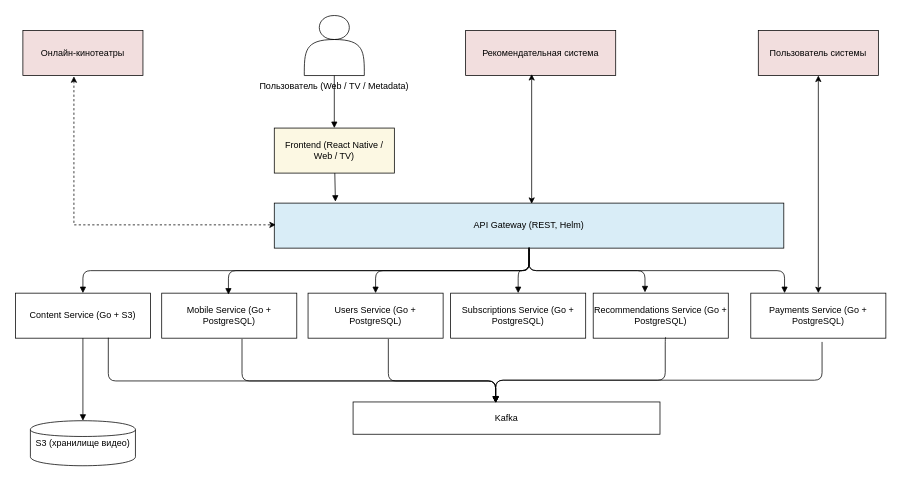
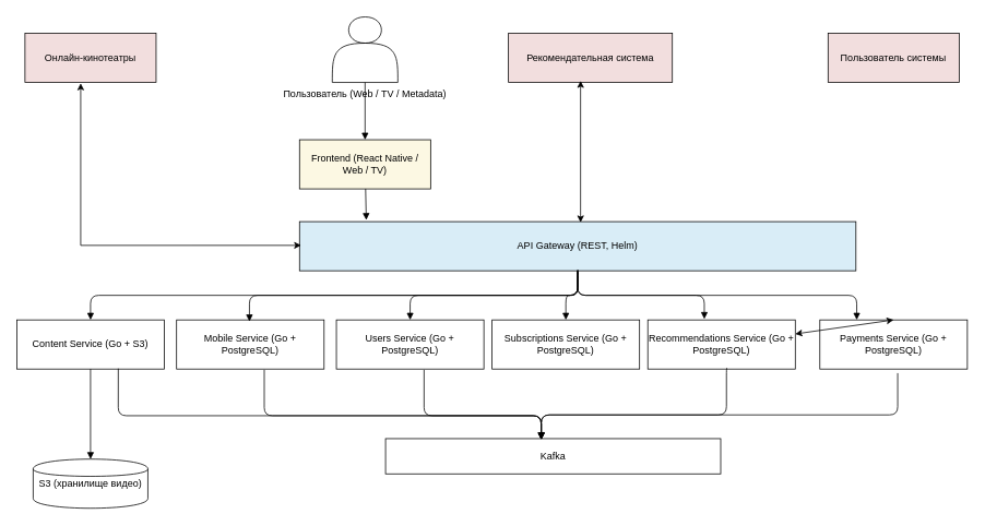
  <mxCell id="0" />
  <mxCell id="1" parent="0" />
  <mxCell id="2" value="Пользователь (Web / TV / Metadata)" style="shape=actor;verticalLabelPosition=bottom;verticalAlign=top;" parent="1" vertex="1"><mxGeometry x="405" y="20" width="80" height="80" as="geometry" /></mxCell>
  <mxCell id="3" value="Frontend (React Native / Web / TV)" style="shape=rectangle;whiteSpace=wrap;html=1;fillColor=#FCF8E3;" parent="1" vertex="1"><mxGeometry x="365" y="170" width="160" height="60" as="geometry" /></mxCell>
  <mxCell id="4" value="API Gateway (REST, Helm)" style="shape=rectangle;whiteSpace=wrap;html=1;fillColor=#D9EDF7;" parent="1" vertex="1"><mxGeometry x="365" y="270" width="679" height="60" as="geometry" /></mxCell>
  <mxCell id="5" value="Users Service (Go + PostgreSQL)" style="shape=rectangle;whiteSpace=wrap;html=1;" parent="1" vertex="1"><mxGeometry x="410" y="390" width="180" height="60" as="geometry" /></mxCell>
  <mxCell id="6" value="Subscriptions Service (Go + PostgreSQL)" style="shape=rectangle;whiteSpace=wrap;html=1;" parent="1" vertex="1"><mxGeometry x="600" y="390" width="180" height="60" as="geometry" /></mxCell>
  <mxCell id="7" value="Mobile Service (Go + PostgreSQL)" style="shape=rectangle;whiteSpace=wrap;html=1;" parent="1" vertex="1"><mxGeometry x="215" y="390" width="180" height="60" as="geometry" /></mxCell>
  <mxCell id="8" value="Content Service (Go + S3)" style="shape=rectangle;whiteSpace=wrap;html=1;" parent="1" vertex="1"><mxGeometry x="20" y="390" width="180" height="60" as="geometry" /></mxCell>
  <mxCell id="9" value="Рекомендательная система" style="shape=rectangle;whiteSpace=wrap;html=1;fillColor=#F2DEDE;" parent="1" vertex="1"><mxGeometry x="620" y="40" width="200" height="60" as="geometry" /></mxCell>
  <mxCell id="10" value="Пользователь системы" style="shape=rectangle;whiteSpace=wrap;html=1;fillColor=#F2DEDE;" parent="1" vertex="1"><mxGeometry x="1010" y="40" width="160" height="60" as="geometry" /></mxCell>
  <mxCell id="11" value="S3 (хранилище видео)" style="shape=cylinder;whiteSpace=wrap;html=1;" parent="1" vertex="1"><mxGeometry x="40" y="560" width="140" height="60" as="geometry" /></mxCell>
  <mxCell id="12" value="Онлайн-кинотеатры" style="shape=rectangle;whiteSpace=wrap;html=1;fillColor=#F2DEDE;" parent="1" vertex="1"><mxGeometry x="30" y="40" width="160" height="60" as="geometry" /></mxCell>
  <mxCell id="13" style="endArrow=block" parent="1" source="2" target="3" edge="1"><mxGeometry relative="1" as="geometry" /></mxCell>
  <mxCell id="14" style="endArrow=block;entryX=0.12;entryY=-0.032;entryDx=0;entryDy=0;entryPerimeter=0;" parent="1" source="3" target="4" edge="1"><mxGeometry relative="1" as="geometry" /></mxCell>
  <mxCell id="15" style="endArrow=block;edgeStyle=orthogonalEdgeStyle;" parent="1" source="4" target="5" edge="1"><mxGeometry relative="1" as="geometry" /></mxCell>
  <mxCell id="16" style="endArrow=block;edgeStyle=orthogonalEdgeStyle;" parent="1" source="4" target="6" edge="1"><mxGeometry relative="1" as="geometry" /></mxCell>
  <mxCell id="17" style="endArrow=block;entryX=0.25;entryY=0;entryDx=0;entryDy=0;edgeStyle=orthogonalEdgeStyle;" parent="1" source="4" target="22" edge="1"><mxGeometry relative="1" as="geometry"><Array as="points"><mxPoint x="704" y="360" /><mxPoint x="1045" y="360" /></Array></mxGeometry></mxCell>
  <mxCell id="18" style="endArrow=block;entryX=0.494;entryY=0.033;entryDx=0;entryDy=0;entryPerimeter=0;edgeStyle=orthogonalEdgeStyle;" parent="1" source="4" target="7" edge="1"><mxGeometry relative="1" as="geometry" /></mxCell>
  <mxCell id="19" style="endArrow=block;edgeStyle=orthogonalEdgeStyle;" parent="1" target="8" edge="1"><mxGeometry relative="1" as="geometry"><mxPoint x="705" y="334" as="sourcePoint" /><Array as="points"><mxPoint x="705" y="330" /><mxPoint x="705" y="360" /><mxPoint x="110" y="360" /></Array></mxGeometry></mxCell>
  <mxCell id="20" style="endArrow=block;edgeStyle=orthogonalEdgeStyle;entryX=0.424;entryY=-0.003;entryDx=0;entryDy=0;entryPerimeter=0;" parent="1" edge="1"><mxGeometry relative="1" as="geometry"><Array as="points"><mxPoint x="322" y="507" /><mxPoint x="660" y="507" /><mxPoint x="660" y="529" /></Array><mxPoint x="322.005" y="451" as="sourcePoint" /><mxPoint x="660.416" y="535.871" as="targetPoint" /></mxGeometry></mxCell>
  <mxCell id="21" style="endArrow=block" parent="1" source="8" target="11" edge="1"><mxGeometry relative="1" as="geometry" /></mxCell>
  <mxCell id="22" value="Payments Service (Go + PostgreSQL)" style="shape=rectangle;whiteSpace=wrap;html=1;" parent="1" vertex="1"><mxGeometry x="1000" y="390" width="180" height="60" as="geometry" /></mxCell>
  <mxCell id="23" style="endArrow=block;exitX=0.688;exitY=0.99;exitDx=0;exitDy=0;edgeStyle=orthogonalEdgeStyle;exitPerimeter=0;" parent="1" source="8" edge="1"><mxGeometry relative="1" as="geometry"><mxPoint x="140" y="477" as="sourcePoint" /><mxPoint x="660" y="536" as="targetPoint" /><Array as="points"><mxPoint x="144" y="507" /><mxPoint x="660" y="507" /></Array></mxGeometry></mxCell>
  <mxCell id="24" value="Recommendations Service (Go + PostgreSQL)" style="shape=rectangle;whiteSpace=wrap;html=1;" parent="1" vertex="1"><mxGeometry x="790" y="390" width="180" height="60" as="geometry" /></mxCell>
  <mxCell id="25" style="endArrow=block;edgeStyle=orthogonalEdgeStyle;" parent="1" edge="1"><mxGeometry relative="1" as="geometry"><mxPoint x="705" y="330" as="sourcePoint" /><mxPoint x="859" y="389" as="targetPoint" /><Array as="points"><mxPoint x="704" y="329" /><mxPoint x="704" y="360" /><mxPoint x="859" y="360" /></Array></mxGeometry></mxCell>
  <mxCell id="26" style="endArrow=block;edgeStyle=orthogonalEdgeStyle;" parent="1" edge="1"><mxGeometry relative="1" as="geometry"><mxPoint x="887" y="449" as="sourcePoint" /><mxPoint x="660" y="536" as="targetPoint" /><Array as="points"><mxPoint x="886" y="449" /><mxPoint x="886" y="506" /><mxPoint x="660" y="506" /></Array></mxGeometry></mxCell>
- <mxCell id="27" value="" style="endArrow=classic;startArrow=classic;html=1;rounded=0;exitX=0.5;exitY=0;exitDx=0;exitDy=0;entryX=0.5;entryY=1;entryDx=0;entryDy=0;" parent="1" source="22" target="10" edge="1"><mxGeometry width="50" height="50" relative="1" as="geometry"><mxPoint x="1050" y="200" as="sourcePoint" /><mxPoint x="1100" y="150" as="targetPoint" /></mxGeometry></mxCell>
+ <mxCell id="27" value="" style="endArrow=classic;startArrow=classic;html=1;rounded=0;exitX=0.5;exitY=0;exitDx=0;exitDy=0;" parent="1" source="22" target="24" edge="1"><mxGeometry width="50" height="50" relative="1" as="geometry"><mxPoint x="1050" y="200" as="sourcePoint" /><mxPoint x="1100" y="150" as="targetPoint" /></mxGeometry></mxCell>
  <mxCell id="28" value="" style="endArrow=block;edgeStyle=orthogonalEdgeStyle;" edge="1" parent="1"><mxGeometry relative="1" as="geometry"><mxPoint x="517" y="451" as="sourcePoint" /><mxPoint x="660.005" y="536" as="targetPoint" /><Array as="points"><mxPoint x="517" y="507" /><mxPoint x="660" y="507" /></Array></mxGeometry></mxCell>
  <mxCell id="29" value="Kafka" style="rounded=0;whiteSpace=wrap;html=1;" vertex="1" parent="1"><mxGeometry x="470" y="535" width="409" height="43" as="geometry" /></mxCell>
- <mxCell id="30" value="" style="endArrow=classic;startArrow=classic;html=1;rounded=0;exitX=0.425;exitY=1.017;exitDx=0;exitDy=0;entryX=0.003;entryY=0.483;entryDx=0;entryDy=0;exitPerimeter=0;entryPerimeter=0;edgeStyle=orthogonalEdgeStyle;dashed=1;" edge="1" parent="1" source="12" target="4"><mxGeometry width="50" height="50" relative="1" as="geometry"><mxPoint x="1085" y="581" as="sourcePoint" /><mxPoint x="1085" y="291" as="targetPoint" /><Array as="points"><mxPoint x="98" y="299" /></Array></mxGeometry></mxCell>
+ <mxCell id="30" value="" style="endArrow=classic;startArrow=classic;html=1;rounded=0;exitX=0.425;exitY=1.017;exitDx=0;exitDy=0;entryX=0.003;entryY=0.483;entryDx=0;entryDy=0;exitPerimeter=0;entryPerimeter=0;edgeStyle=orthogonalEdgeStyle;" edge="1" parent="1" source="12" target="4"><mxGeometry width="50" height="50" relative="1" as="geometry"><mxPoint x="1085" y="581" as="sourcePoint" /><mxPoint x="1085" y="291" as="targetPoint" /><Array as="points"><mxPoint x="98" y="299" /></Array></mxGeometry></mxCell>
  <mxCell id="31" value="" style="endArrow=classic;startArrow=classic;html=1;rounded=0;entryX=0.44;entryY=0.967;entryDx=0;entryDy=0;entryPerimeter=0;" edge="1" parent="1" target="9"><mxGeometry width="50" height="50" relative="1" as="geometry"><mxPoint x="708" y="271" as="sourcePoint" /><mxPoint x="1087" y="195" as="targetPoint" /></mxGeometry></mxCell>
  <mxCell id="32" style="endArrow=block;exitX=0.522;exitY=0.96;exitDx=0;exitDy=0;exitPerimeter=0;edgeStyle=orthogonalEdgeStyle;" edge="1" parent="1"><mxGeometry relative="1" as="geometry"><mxPoint x="1094.96" y="455" as="sourcePoint" /><mxPoint x="660" y="536.4" as="targetPoint" /><Array as="points"><mxPoint x="1095" y="506" /><mxPoint x="660" y="506" /></Array></mxGeometry></mxCell>
